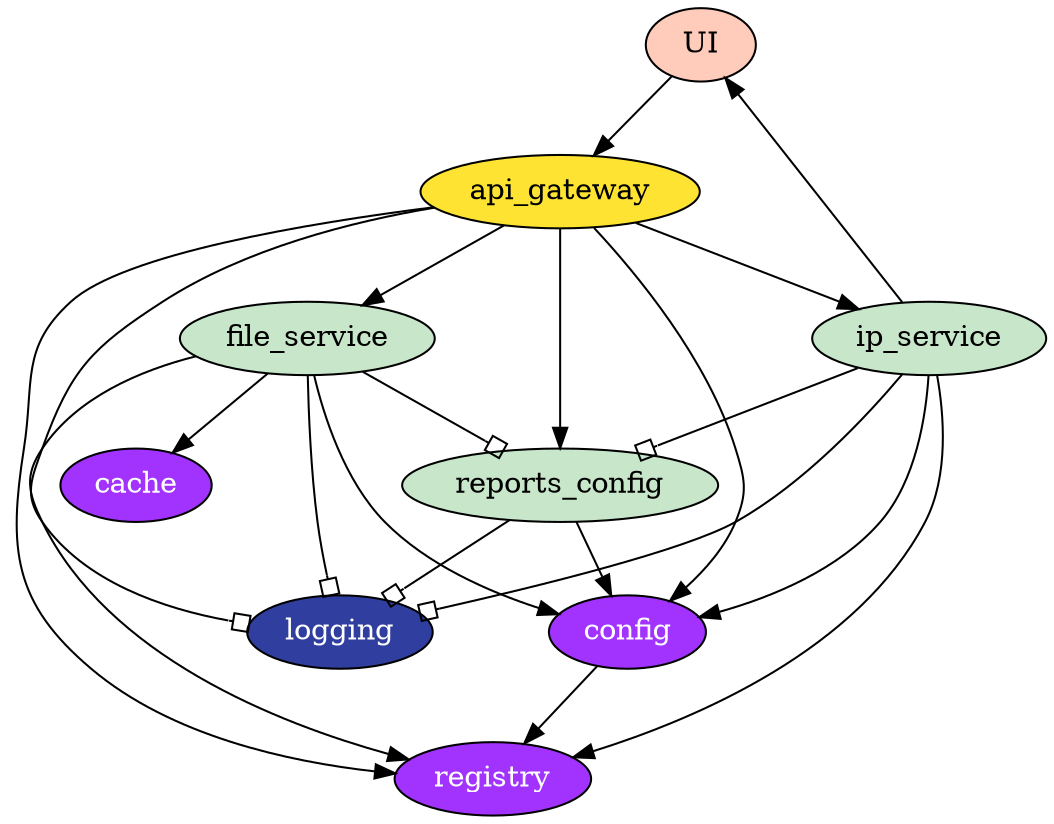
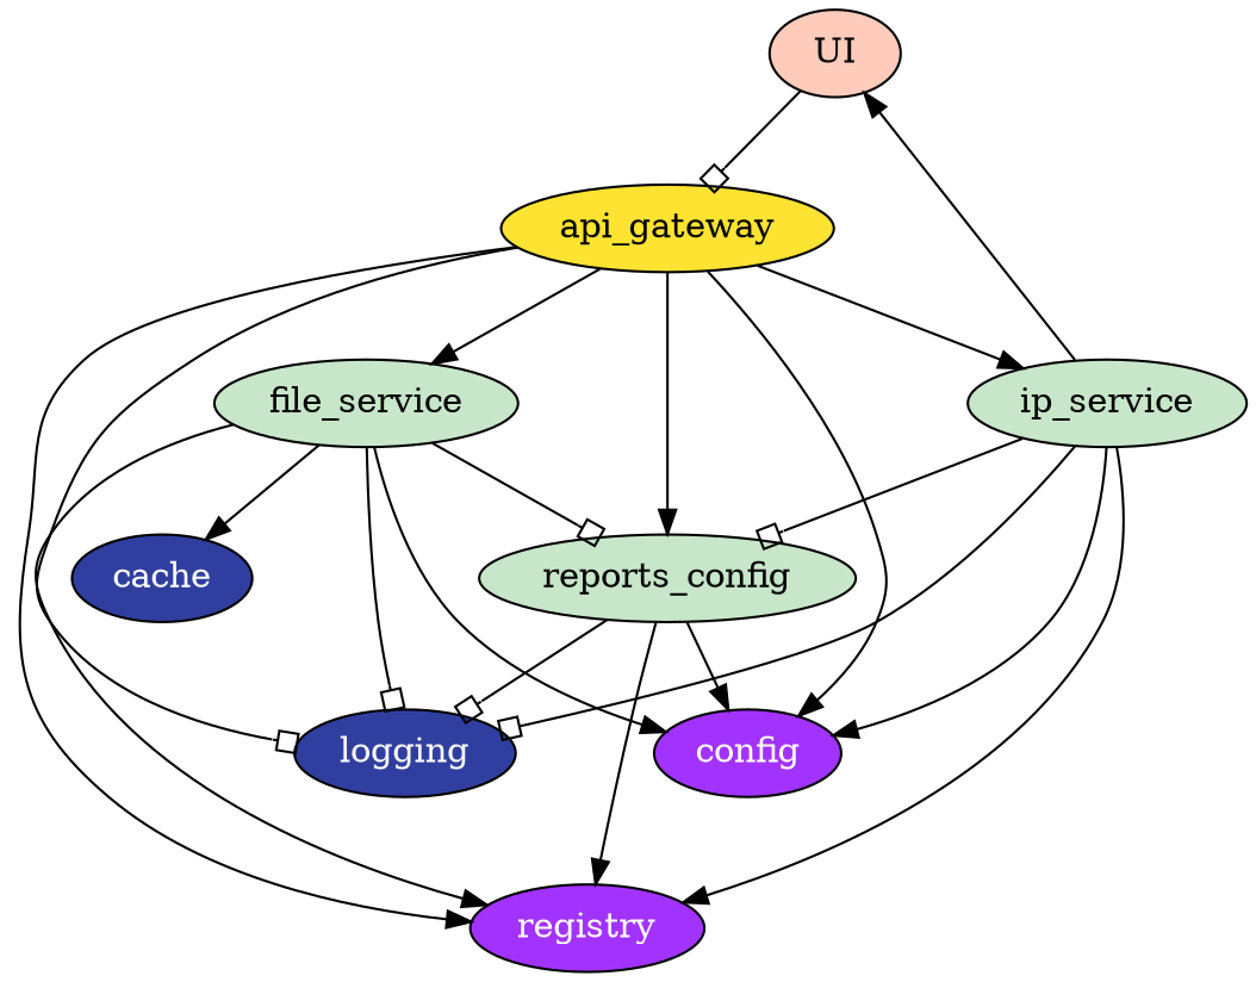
  digraph {
    fontname="DejaVu Serif"
    rankdir=TB
    node [fillcolor="#C8E6C9" fontcolor=black fontname="DejaVu Serif" style=filled]
    edge [fontname="DejaVu Serif"]
    n1 [fillcolor="#FFCCBC" label=UI]
    n2 [fillcolor="#FFE333" label=api_gateway]
    n3 [fillcolor="#A233FF" fontcolor=white label=config]
    n4 [fillcolor="#A233FF" fontcolor=white label=registry]
    n5 [fillcolor="#303F9F" fontcolor=white label=logging]
    n6 [label=file_service]
    n7 [label=ip_service]
    n8 [label=reports_config]
-   n9 [fillcolor="#A233FF" fontcolor=white label=cache]
+   n9 [fillcolor="#303F9F" fontcolor=white label=cache]
    subgraph sub_1 {
      n2
      subgraph sub_2 {
        rank=same
        n1
      }
    }
    subgraph sub_3 {
      n2
      n3
      n4
      n5
      n6
      n7
      n8
    }
    subgraph sub_4 {
      n3
      n4
      n5
      n6
      n7
      n8
      n9
    }
-   n1 -> n2
+   n1 -> n2 [arrowhead=obox]
    n2 -> n3
    n2 -> n4
    n2 -> n5 [arrowhead=obox]
    n2 -> n6
    n2 -> n7
    n2 -> n8
    n6 -> n3
    n6 -> n4
    n6 -> n5 [arrowhead=obox]
    n6 -> n8 [arrowhead=obox]
    n6 -> n9
    n7 -> n1
    n7 -> n3
    n7 -> n4
    n7 -> n5 [arrowhead=obox]
    n7 -> n8 [arrowhead=obox]
    n8 -> n3
-   n3 -> n4
+   n8 -> n4
    n8 -> n5 [arrowhead=obox]
  }
